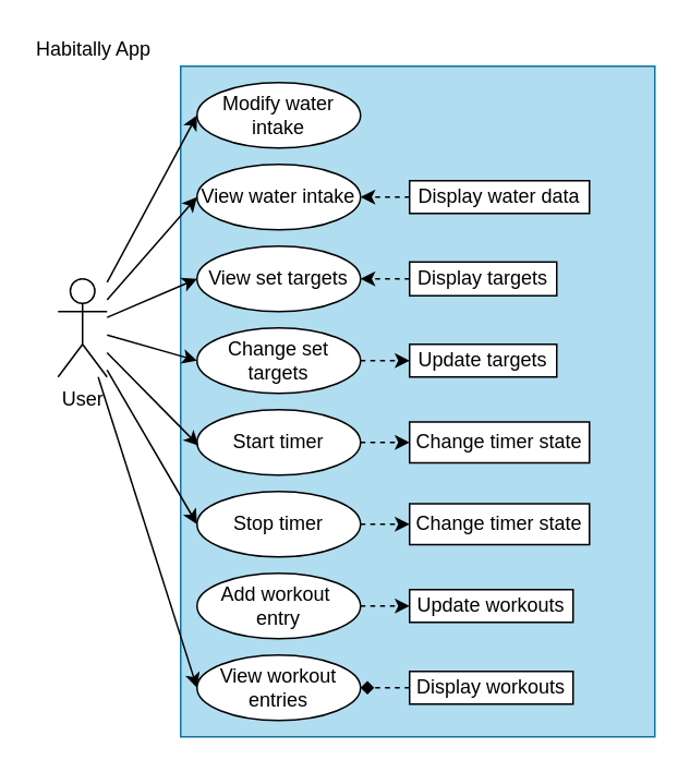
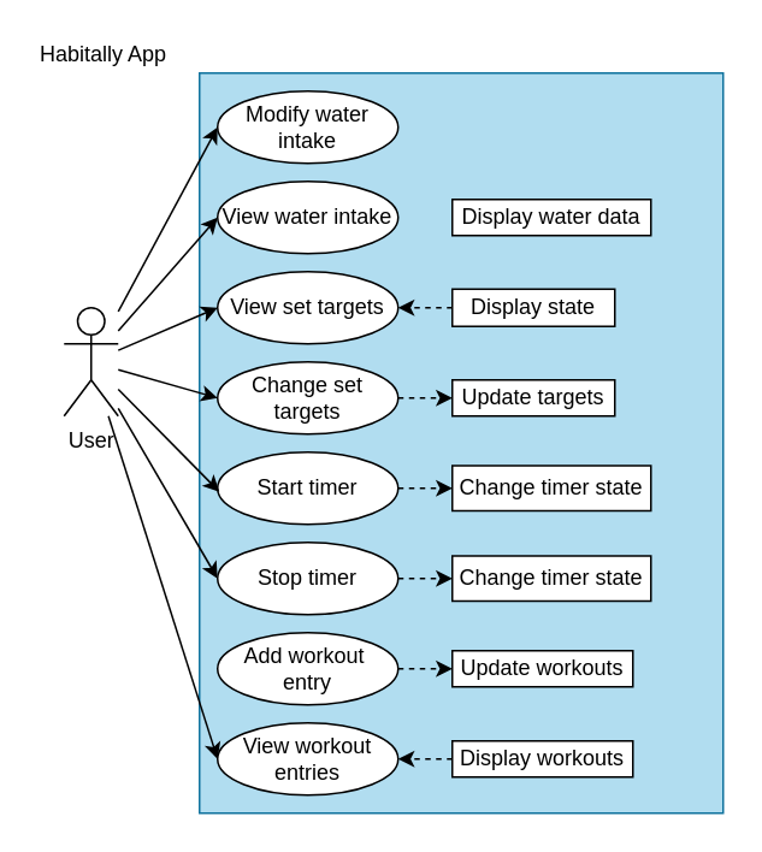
  <mxCell id="0" />
  <mxCell id="1" parent="0" />
  <mxCell id="2" value="" style="rounded=0;whiteSpace=wrap;html=1;fillColor=#b1ddf0;strokeColor=#10739e;" vertex="1" parent="1"><mxGeometry x="110" y="40" width="290" height="410" as="geometry" /></mxCell>
  <mxCell id="3" style="rounded=0;orthogonalLoop=1;jettySize=auto;html=1;entryX=0;entryY=0.5;entryDx=0;entryDy=0;" edge="1" parent="1" source="4" target="32"><mxGeometry relative="1" as="geometry" /></mxCell>
  <mxCell id="4" value="User" style="shape=umlActor;verticalLabelPosition=bottom;verticalAlign=top;html=1;outlineConnect=0;" vertex="1" parent="1"><mxGeometry x="35" y="170" width="30" height="60" as="geometry" /></mxCell>
  <mxCell id="5" value="Modify water intake" style="ellipse;whiteSpace=wrap;html=1;" vertex="1" parent="1"><mxGeometry x="120" y="50" width="100" height="40" as="geometry" /></mxCell>
  <mxCell id="6" style="rounded=0;orthogonalLoop=1;jettySize=auto;html=1;entryX=0;entryY=0.5;entryDx=0;entryDy=0;" edge="1" parent="1" source="4" target="5"><mxGeometry relative="1" as="geometry" /></mxCell>
  <mxCell id="7" value="View water intake" style="ellipse;whiteSpace=wrap;html=1;" vertex="1" parent="1"><mxGeometry x="120" y="100" width="100" height="40" as="geometry" /></mxCell>
  <mxCell id="8" style="rounded=0;orthogonalLoop=1;jettySize=auto;html=1;entryX=0;entryY=0.5;entryDx=0;entryDy=0;" edge="1" parent="1" source="4" target="7"><mxGeometry relative="1" as="geometry" /></mxCell>
- <mxCell id="9" style="edgeStyle=orthogonalEdgeStyle;rounded=0;orthogonalLoop=1;jettySize=auto;html=1;entryX=1;entryY=0.5;entryDx=0;entryDy=0;dashed=1;" edge="1" parent="1" source="10" target="7"><mxGeometry relative="1" as="geometry"><Array as="points"><mxPoint x="230" y="120" /><mxPoint x="230" y="120" /></Array></mxGeometry></mxCell>
  <mxCell id="10" value="Display water data" style="rounded=0;whiteSpace=wrap;html=1;" vertex="1" parent="1"><mxGeometry x="250" y="110" width="110" height="20" as="geometry" /></mxCell>
  <mxCell id="11" value="View set targets" style="ellipse;whiteSpace=wrap;html=1;" vertex="1" parent="1"><mxGeometry x="120" y="150" width="100" height="40" as="geometry" /></mxCell>
  <mxCell id="12" style="rounded=0;orthogonalLoop=1;jettySize=auto;html=1;entryX=0;entryY=0.5;entryDx=0;entryDy=0;" edge="1" parent="1" source="4" target="11"><mxGeometry relative="1" as="geometry" /></mxCell>
  <mxCell id="13" style="edgeStyle=orthogonalEdgeStyle;rounded=0;orthogonalLoop=1;jettySize=auto;html=1;entryX=1;entryY=0.5;entryDx=0;entryDy=0;dashed=1;" edge="1" parent="1" source="14" target="11"><mxGeometry relative="1" as="geometry"><Array as="points"><mxPoint x="230" y="170" /><mxPoint x="230" y="170" /></Array></mxGeometry></mxCell>
- <mxCell id="14" value="Display targets" style="rounded=0;whiteSpace=wrap;html=1;" vertex="1" parent="1"><mxGeometry x="250" y="159.69" width="90" height="20.63" as="geometry" /></mxCell>
+ <mxCell id="14" value="Display state" style="rounded=0;whiteSpace=wrap;html=1;" vertex="1" parent="1"><mxGeometry x="250" y="159.69" width="90" height="20.63" as="geometry" /></mxCell>
  <mxCell id="15" value="Update targets" style="rounded=0;whiteSpace=wrap;html=1;" vertex="1" parent="1"><mxGeometry x="250" y="210" width="90" height="20" as="geometry" /></mxCell>
  <mxCell id="16" value="" style="edgeStyle=orthogonalEdgeStyle;rounded=0;orthogonalLoop=1;jettySize=auto;html=1;dashed=1;" edge="1" parent="1" source="17" target="15"><mxGeometry relative="1" as="geometry"><Array as="points"><mxPoint x="240" y="220" /><mxPoint x="240" y="220" /></Array></mxGeometry></mxCell>
  <mxCell id="17" value="Change set targets" style="ellipse;whiteSpace=wrap;html=1;" vertex="1" parent="1"><mxGeometry x="120" y="200" width="100" height="40" as="geometry" /></mxCell>
  <mxCell id="18" style="rounded=0;orthogonalLoop=1;jettySize=auto;html=1;entryX=0;entryY=0.5;entryDx=0;entryDy=0;" edge="1" parent="1" source="4" target="17"><mxGeometry relative="1" as="geometry" /></mxCell>
  <mxCell id="19" style="edgeStyle=orthogonalEdgeStyle;rounded=0;orthogonalLoop=1;jettySize=auto;html=1;entryX=0;entryY=0.5;entryDx=0;entryDy=0;dashed=1;" edge="1" parent="1" source="20" target="21"><mxGeometry relative="1" as="geometry"><Array as="points"><mxPoint x="240" y="270" /><mxPoint x="240" y="270" /></Array></mxGeometry></mxCell>
  <mxCell id="20" value="Start timer" style="ellipse;whiteSpace=wrap;html=1;" vertex="1" parent="1"><mxGeometry x="120" y="250" width="100" height="40" as="geometry" /></mxCell>
  <mxCell id="21" value="Change timer state" style="rounded=0;whiteSpace=wrap;html=1;" vertex="1" parent="1"><mxGeometry x="250" y="257.5" width="110" height="25" as="geometry" /></mxCell>
  <mxCell id="22" style="rounded=0;orthogonalLoop=1;jettySize=auto;html=1;entryX=0.01;entryY=0.549;entryDx=0;entryDy=0;entryPerimeter=0;" edge="1" parent="1" source="4" target="20"><mxGeometry relative="1" as="geometry" /></mxCell>
  <mxCell id="23" value="Update workouts" style="rounded=0;whiteSpace=wrap;html=1;" vertex="1" parent="1"><mxGeometry x="250" y="360" width="100" height="20" as="geometry" /></mxCell>
  <mxCell id="24" value="" style="edgeStyle=orthogonalEdgeStyle;rounded=0;orthogonalLoop=1;jettySize=auto;html=1;dashed=1;" edge="1" parent="1" source="25" target="23"><mxGeometry relative="1" as="geometry"><Array as="points"><mxPoint x="240" y="370" /><mxPoint x="240" y="370" /></Array></mxGeometry></mxCell>
  <mxCell id="25" value="Add workout&amp;nbsp;&lt;div&gt;entry&lt;/div&gt;" style="ellipse;whiteSpace=wrap;html=1;" vertex="1" parent="1"><mxGeometry x="120" y="350" width="100" height="40" as="geometry" /></mxCell>
  <mxCell id="26" value="Habitally App" style="text;html=1;align=left;verticalAlign=middle;whiteSpace=wrap;rounded=0;" vertex="1" parent="1"><mxGeometry x="20" y="20" width="80" height="20" as="geometry" /></mxCell>
  <mxCell id="27" value="View workout entries" style="ellipse;whiteSpace=wrap;html=1;" vertex="1" parent="1"><mxGeometry x="120" y="400" width="100" height="40" as="geometry" /></mxCell>
- <mxCell id="28" value="" style="edgeStyle=orthogonalEdgeStyle;rounded=0;orthogonalLoop=1;jettySize=auto;html=1;dashed=1;endArrow=diamond;" edge="1" parent="1" source="29" target="27"><mxGeometry relative="1" as="geometry"><Array as="points"><mxPoint x="240" y="420" /><mxPoint x="240" y="420" /></Array></mxGeometry></mxCell>
+ <mxCell id="28" value="" style="edgeStyle=orthogonalEdgeStyle;rounded=0;orthogonalLoop=1;jettySize=auto;html=1;dashed=1;" edge="1" parent="1" source="29" target="27"><mxGeometry relative="1" as="geometry"><Array as="points"><mxPoint x="240" y="420" /><mxPoint x="240" y="420" /></Array></mxGeometry></mxCell>
  <mxCell id="29" value="Display workouts" style="rounded=0;whiteSpace=wrap;html=1;" vertex="1" parent="1"><mxGeometry x="250" y="410" width="100" height="20" as="geometry" /></mxCell>
  <mxCell id="30" style="rounded=0;orthogonalLoop=1;jettySize=auto;html=1;entryX=0;entryY=0.5;entryDx=0;entryDy=0;" edge="1" parent="1" source="4" target="27"><mxGeometry relative="1" as="geometry" /></mxCell>
  <mxCell id="31" value="" style="edgeStyle=orthogonalEdgeStyle;rounded=0;orthogonalLoop=1;jettySize=auto;html=1;dashed=1;" edge="1" parent="1" source="32" target="33"><mxGeometry relative="1" as="geometry"><Array as="points"><mxPoint x="230" y="320" /><mxPoint x="230" y="320" /></Array></mxGeometry></mxCell>
  <mxCell id="32" value="Stop timer" style="ellipse;whiteSpace=wrap;html=1;" vertex="1" parent="1"><mxGeometry x="120" y="300" width="100" height="40" as="geometry" /></mxCell>
  <mxCell id="33" value="Change timer state" style="rounded=0;whiteSpace=wrap;html=1;" vertex="1" parent="1"><mxGeometry x="250" y="307.5" width="110" height="25" as="geometry" /></mxCell>
